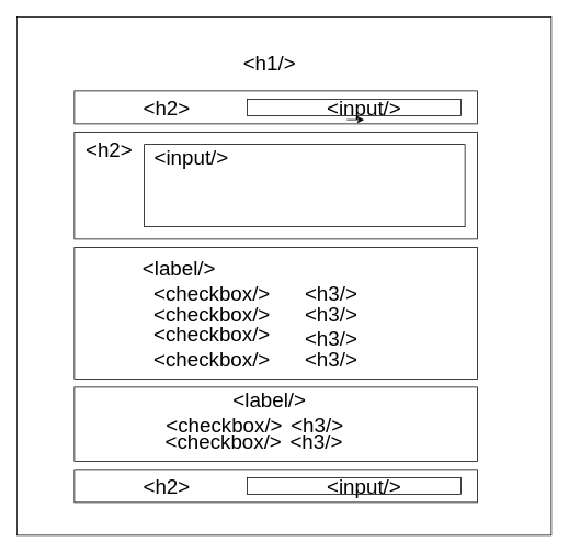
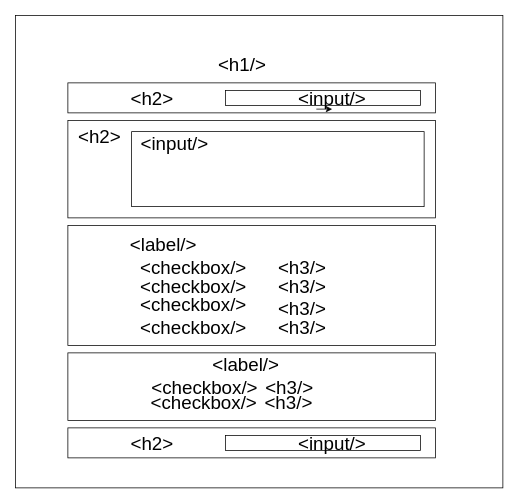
  <mxCell id="0" />
  <mxCell id="1" parent="0" />
  <mxCell id="2" value="" style="rounded=0;whiteSpace=wrap;html=1;" vertex="1" parent="1"><mxGeometry x="20" y="20" width="650" height="630" as="geometry" /></mxCell>
- <mxCell id="3" value="&lt;font style=&quot;font-size: 25px&quot;&gt;&amp;lt;h1/&amp;gt;&lt;/font&gt;" style="text;html=1;strokeColor=none;fillColor=none;align=center;verticalAlign=middle;whiteSpace=wrap;rounded=0;" vertex="1" parent="1"><mxGeometry x="285" y="60" width="85" height="30" as="geometry" /></mxCell>
+ <mxCell id="3" value="&lt;font style=&quot;font-size: 25px&quot;&gt;&amp;lt;h1/&amp;gt;&lt;/font&gt;" style="text;html=1;strokeColor=none;fillColor=none;align=center;verticalAlign=middle;whiteSpace=wrap;rounded=0;" vertex="1" parent="1"><mxGeometry x="280" y="70" width="85" height="30" as="geometry" /></mxCell>
  <mxCell id="4" value="" style="rounded=0;whiteSpace=wrap;html=1;fontSize=25;" vertex="1" parent="1"><mxGeometry x="90" y="110" width="490" height="40" as="geometry" /></mxCell>
  <mxCell id="5" value="&lt;span style=&quot;font-size: 25px&quot;&gt;&amp;lt;h2&amp;gt;&lt;/span&gt;" style="text;html=1;strokeColor=none;fillColor=none;align=center;verticalAlign=middle;whiteSpace=wrap;rounded=0;" vertex="1" parent="1"><mxGeometry x="160" y="115" width="85" height="30" as="geometry" /></mxCell>
  <mxCell id="6" style="edgeStyle=orthogonalEdgeStyle;rounded=0;orthogonalLoop=1;jettySize=auto;html=1;exitX=0.25;exitY=1;exitDx=0;exitDy=0;entryX=0.5;entryY=1;entryDx=0;entryDy=0;fontSize=25;" edge="1" parent="1" source="10" target="10"><mxGeometry relative="1" as="geometry" /></mxCell>
  <mxCell id="7" value="" style="rounded=0;whiteSpace=wrap;html=1;fontSize=25;" vertex="1" parent="1"><mxGeometry x="90" y="160" width="490" height="130" as="geometry" /></mxCell>
  <mxCell id="8" value="&lt;span style=&quot;font-size: 25px&quot;&gt;&amp;lt;h2&amp;gt;&lt;/span&gt;" style="text;html=1;strokeColor=none;fillColor=none;align=center;verticalAlign=middle;whiteSpace=wrap;rounded=0;" vertex="1" parent="1"><mxGeometry x="90" y="165" width="85" height="30" as="geometry" /></mxCell>
  <mxCell id="9" value="" style="rounded=0;whiteSpace=wrap;html=1;fontSize=25;" vertex="1" parent="1"><mxGeometry x="300" y="120" width="260" height="20" as="geometry" /></mxCell>
  <mxCell id="10" value="&lt;span style=&quot;font-size: 25px&quot;&gt;&amp;lt;input/&amp;gt;&lt;/span&gt;" style="text;html=1;strokeColor=none;fillColor=none;align=center;verticalAlign=middle;whiteSpace=wrap;rounded=0;" vertex="1" parent="1"><mxGeometry x="400" y="115" width="85" height="30" as="geometry" /></mxCell>
  <mxCell id="11" value="" style="rounded=0;whiteSpace=wrap;html=1;fontSize=25;" vertex="1" parent="1"><mxGeometry x="175" y="175" width="390" height="100" as="geometry" /></mxCell>
  <mxCell id="12" value="&lt;span style=&quot;font-size: 25px&quot;&gt;&amp;lt;input/&amp;gt;&lt;/span&gt;" style="text;html=1;strokeColor=none;fillColor=none;align=center;verticalAlign=middle;whiteSpace=wrap;rounded=0;" vertex="1" parent="1"><mxGeometry x="190" y="175" width="85" height="30" as="geometry" /></mxCell>
  <mxCell id="13" value="" style="rounded=0;whiteSpace=wrap;html=1;fontSize=25;" vertex="1" parent="1"><mxGeometry x="90" y="300" width="490" height="160" as="geometry" /></mxCell>
  <mxCell id="14" value="&lt;span style=&quot;font-size: 25px&quot;&gt;&amp;lt;label/&amp;gt;&lt;/span&gt;" style="text;html=1;strokeColor=none;fillColor=none;align=center;verticalAlign=middle;whiteSpace=wrap;rounded=0;" vertex="1" parent="1"><mxGeometry x="175" y="310" width="85" height="30" as="geometry" /></mxCell>
  <mxCell id="15" value="&lt;span style=&quot;font-size: 25px&quot;&gt;&amp;lt;checkbox/&amp;gt;&lt;/span&gt;" style="text;html=1;strokeColor=none;fillColor=none;align=center;verticalAlign=middle;whiteSpace=wrap;rounded=0;" vertex="1" parent="1"><mxGeometry x="215" y="340" width="85" height="30" as="geometry" /></mxCell>
  <mxCell id="16" value="&lt;span style=&quot;font-size: 25px&quot;&gt;&amp;lt;checkbox/&amp;gt;&lt;/span&gt;" style="text;html=1;strokeColor=none;fillColor=none;align=center;verticalAlign=middle;whiteSpace=wrap;rounded=0;" vertex="1" parent="1"><mxGeometry x="215" y="365" width="85" height="30" as="geometry" /></mxCell>
  <mxCell id="17" value="&lt;span style=&quot;font-size: 25px&quot;&gt;&amp;lt;checkbox/&amp;gt;&lt;/span&gt;" style="text;html=1;strokeColor=none;fillColor=none;align=center;verticalAlign=middle;whiteSpace=wrap;rounded=0;" vertex="1" parent="1"><mxGeometry x="215" y="390" width="85" height="30" as="geometry" /></mxCell>
  <mxCell id="18" value="&lt;span style=&quot;font-size: 25px&quot;&gt;&amp;lt;checkbox/&amp;gt;&lt;/span&gt;" style="text;html=1;strokeColor=none;fillColor=none;align=center;verticalAlign=middle;whiteSpace=wrap;rounded=0;" vertex="1" parent="1"><mxGeometry x="215" y="420" width="85" height="30" as="geometry" /></mxCell>
  <mxCell id="19" value="&lt;span style=&quot;font-size: 25px&quot;&gt;&amp;lt;h3/&amp;gt;&lt;/span&gt;" style="text;html=1;strokeColor=none;fillColor=none;align=center;verticalAlign=middle;whiteSpace=wrap;rounded=0;" vertex="1" parent="1"><mxGeometry x="360" y="340" width="85" height="30" as="geometry" /></mxCell>
  <mxCell id="20" value="&lt;span style=&quot;font-size: 25px&quot;&gt;&amp;lt;h3/&amp;gt;&lt;/span&gt;" style="text;html=1;strokeColor=none;fillColor=none;align=center;verticalAlign=middle;whiteSpace=wrap;rounded=0;" vertex="1" parent="1"><mxGeometry x="360" y="365" width="85" height="30" as="geometry" /></mxCell>
  <mxCell id="21" value="&lt;span style=&quot;font-size: 25px&quot;&gt;&amp;lt;h3/&amp;gt;&lt;/span&gt;" style="text;html=1;strokeColor=none;fillColor=none;align=center;verticalAlign=middle;whiteSpace=wrap;rounded=0;" vertex="1" parent="1"><mxGeometry x="360" y="420" width="85" height="30" as="geometry" /></mxCell>
  <mxCell id="22" value="&lt;span style=&quot;font-size: 25px&quot;&gt;&amp;lt;h3/&amp;gt;&lt;/span&gt;" style="text;html=1;strokeColor=none;fillColor=none;align=center;verticalAlign=middle;whiteSpace=wrap;rounded=0;" vertex="1" parent="1"><mxGeometry x="360" y="395" width="85" height="30" as="geometry" /></mxCell>
  <mxCell id="23" value="" style="rounded=0;whiteSpace=wrap;html=1;fontSize=25;" vertex="1" parent="1"><mxGeometry x="90" y="470" width="490" height="90" as="geometry" /></mxCell>
  <mxCell id="24" value="&lt;span style=&quot;font-size: 25px&quot;&gt;&amp;lt;label/&amp;gt;&lt;/span&gt;" style="text;html=1;strokeColor=none;fillColor=none;align=center;verticalAlign=middle;whiteSpace=wrap;rounded=0;" vertex="1" parent="1"><mxGeometry x="285" y="470" width="85" height="30" as="geometry" /></mxCell>
  <mxCell id="25" value="&lt;span style=&quot;font-size: 25px&quot;&gt;&amp;lt;checkbox/&amp;gt;&lt;/span&gt;" style="text;html=1;strokeColor=none;fillColor=none;align=center;verticalAlign=middle;whiteSpace=wrap;rounded=0;" vertex="1" parent="1"><mxGeometry x="230" y="500" width="85" height="30" as="geometry" /></mxCell>
  <mxCell id="26" value="&lt;span style=&quot;font-size: 25px&quot;&gt;&amp;lt;h3/&amp;gt;&lt;/span&gt;" style="text;html=1;strokeColor=none;fillColor=none;align=center;verticalAlign=middle;whiteSpace=wrap;rounded=0;" vertex="1" parent="1"><mxGeometry x="343" y="500" width="85" height="30" as="geometry" /></mxCell>
  <mxCell id="27" value="&lt;span style=&quot;font-size: 25px&quot;&gt;&amp;lt;checkbox/&amp;gt;&lt;/span&gt;" style="text;html=1;strokeColor=none;fillColor=none;align=center;verticalAlign=middle;whiteSpace=wrap;rounded=0;" vertex="1" parent="1"><mxGeometry x="228.5" y="520" width="85" height="30" as="geometry" /></mxCell>
  <mxCell id="28" value="&lt;span style=&quot;font-size: 25px&quot;&gt;&amp;lt;h3/&amp;gt;&lt;/span&gt;" style="text;html=1;strokeColor=none;fillColor=none;align=center;verticalAlign=middle;whiteSpace=wrap;rounded=0;" vertex="1" parent="1"><mxGeometry x="341.5" y="520" width="85" height="30" as="geometry" /></mxCell>
  <mxCell id="29" value="" style="rounded=0;whiteSpace=wrap;html=1;fontSize=25;" vertex="1" parent="1"><mxGeometry x="90" y="570" width="490" height="40" as="geometry" /></mxCell>
  <mxCell id="30" value="&lt;span style=&quot;font-size: 25px&quot;&gt;&amp;lt;h2&amp;gt;&lt;/span&gt;" style="text;html=1;strokeColor=none;fillColor=none;align=center;verticalAlign=middle;whiteSpace=wrap;rounded=0;" vertex="1" parent="1"><mxGeometry x="160" y="575" width="85" height="30" as="geometry" /></mxCell>
  <mxCell id="31" value="" style="rounded=0;whiteSpace=wrap;html=1;fontSize=25;" vertex="1" parent="1"><mxGeometry x="300" y="580" width="260" height="20" as="geometry" /></mxCell>
  <mxCell id="32" value="&lt;span style=&quot;font-size: 25px&quot;&gt;&amp;lt;input/&amp;gt;&lt;/span&gt;" style="text;html=1;strokeColor=none;fillColor=none;align=center;verticalAlign=middle;whiteSpace=wrap;rounded=0;" vertex="1" parent="1"><mxGeometry x="400" y="575" width="85" height="30" as="geometry" /></mxCell>
